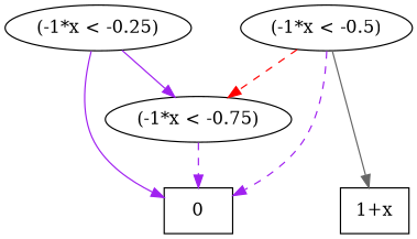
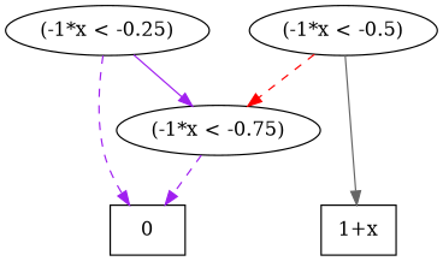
  digraph {
    rankdir=TB
    edge [color=purple style=dashed]
    n1 [label="(-1*x < -0.25)"]
    n2 [label="(-1*x < -0.75)"]
    n3 [label=0 shape=box]
    n4 [label="1+x" shape=box]
    n5 [label="(-1*x < -0.5)"]
    subgraph sub_1 {
      rank=same
      n1
    }
    subgraph sub_2 {
      rank=same
      n2
    }
    subgraph sub_3 {
      rank=same
      n3
      n4
    }
    subgraph sub_4 {
      rank=same
      n5
    }
    n1 -> n2 [style=""]
-   n1 -> n3 [style=solid]
+   n1 -> n3
    n2 -> n3
    n5 -> n2 [color=red]
-   n5 -> n3
    n5 -> n4 [color=gray40 style=""]
  }
